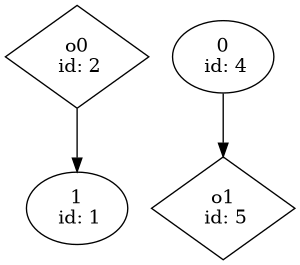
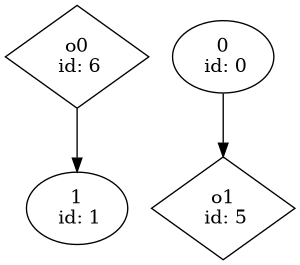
  digraph {
    n1 [label="1\n id: 1"]
-   n2 [label="o0\n id: 2" shape=diamond]
-   n3 [label="0\n id: 4"]
+   n2 [label="o0\n id: 6" shape=diamond]
+   n3 [label="0\n id: 0"]
    n4 [label="o1\n id: 5" shape=diamond]
    n2 -> n1
    n3 -> n4
  }
